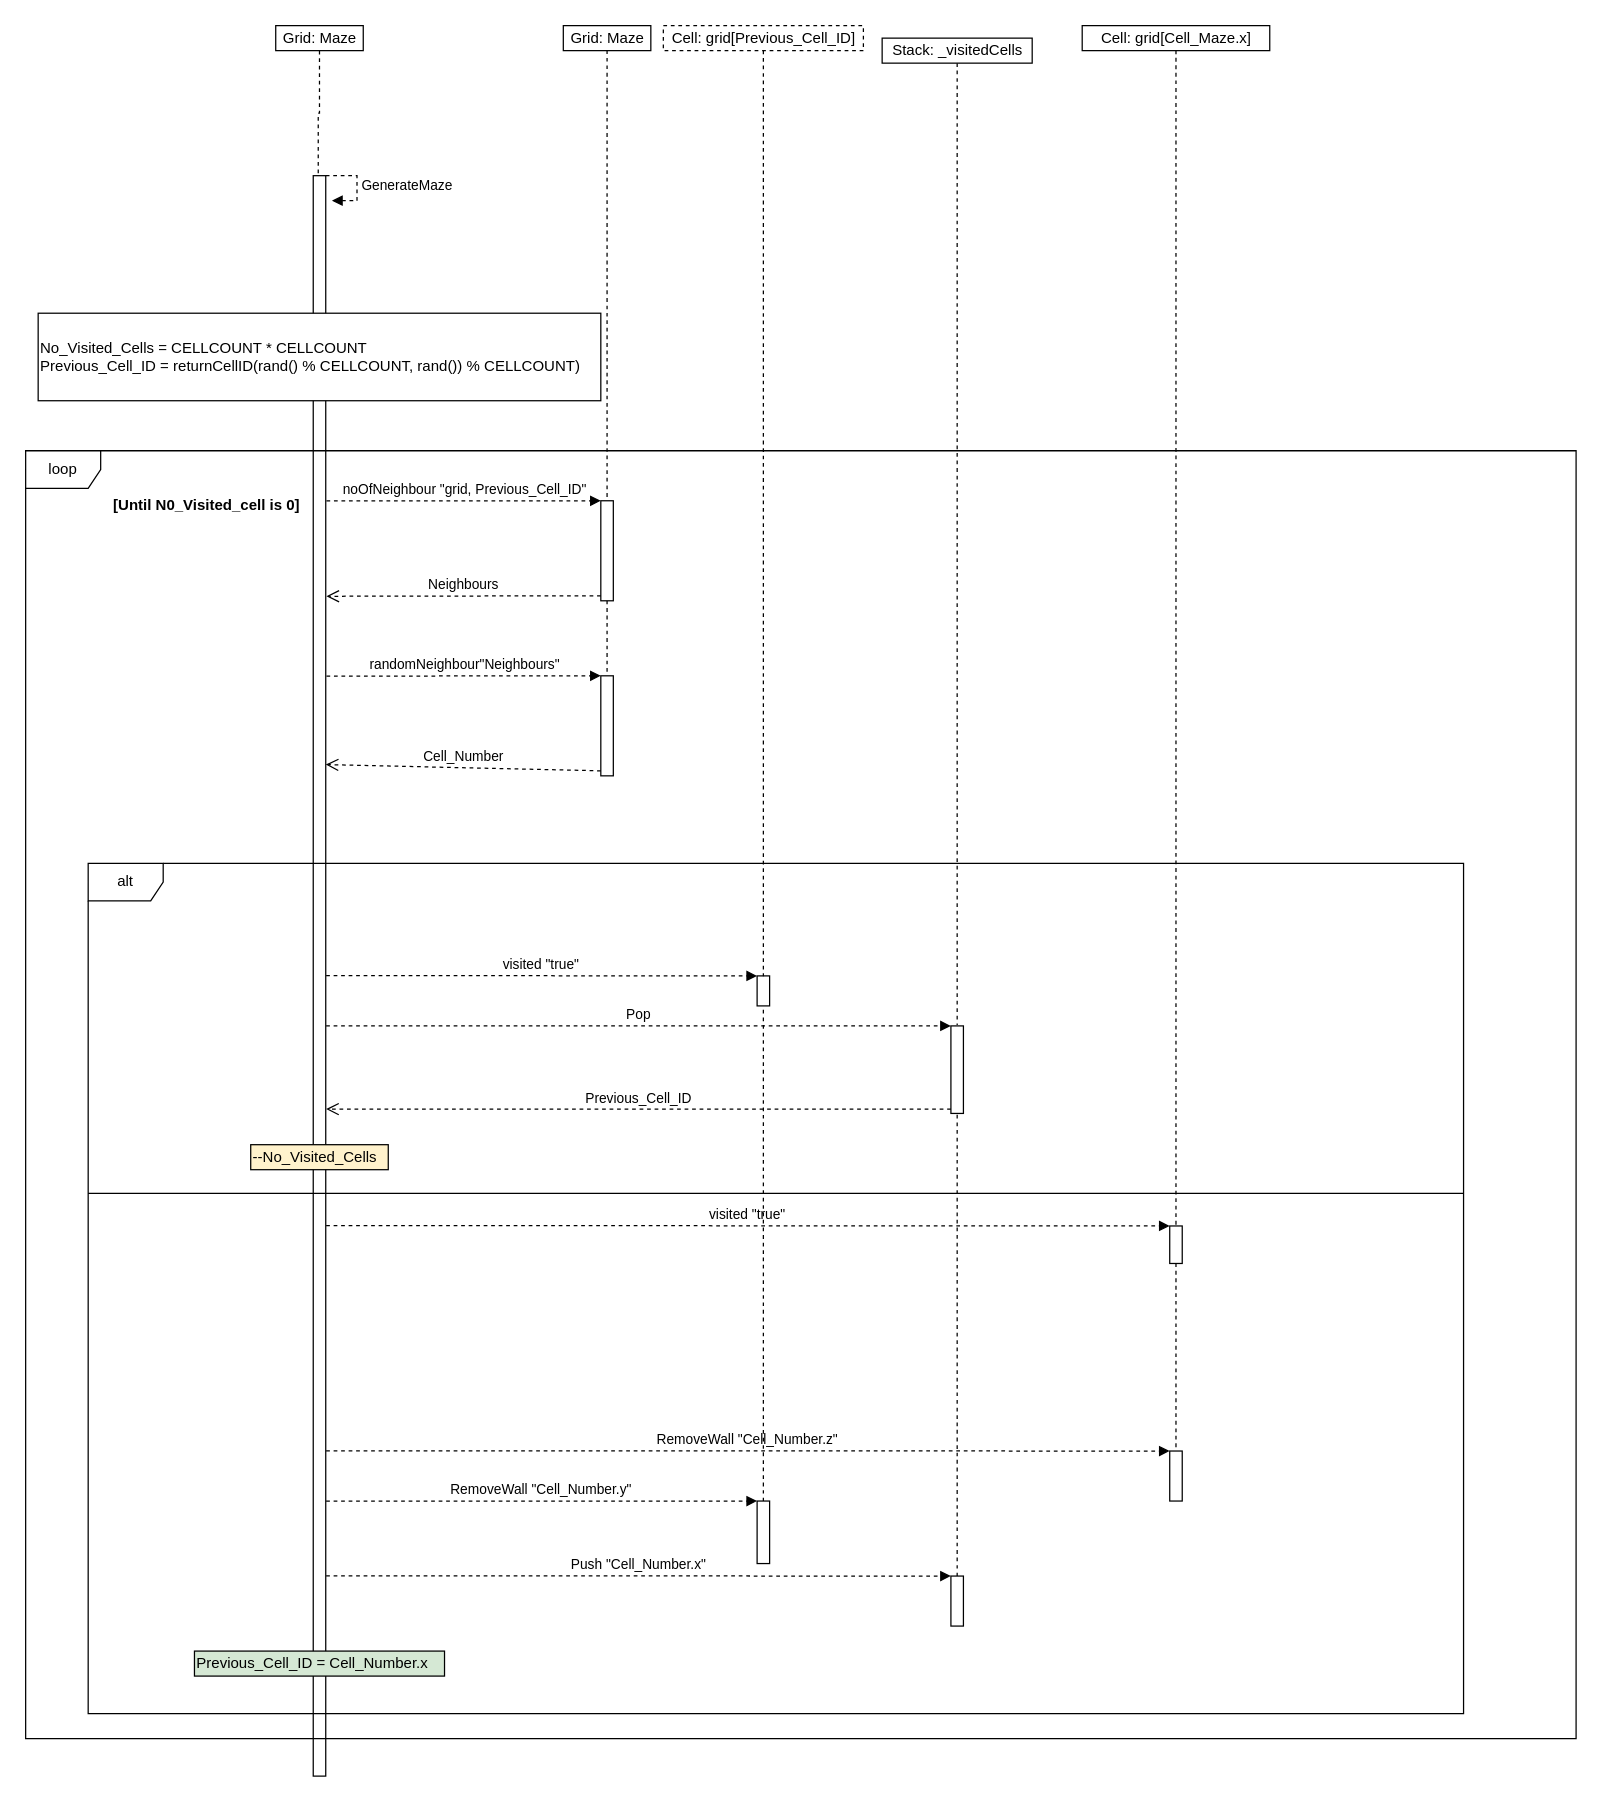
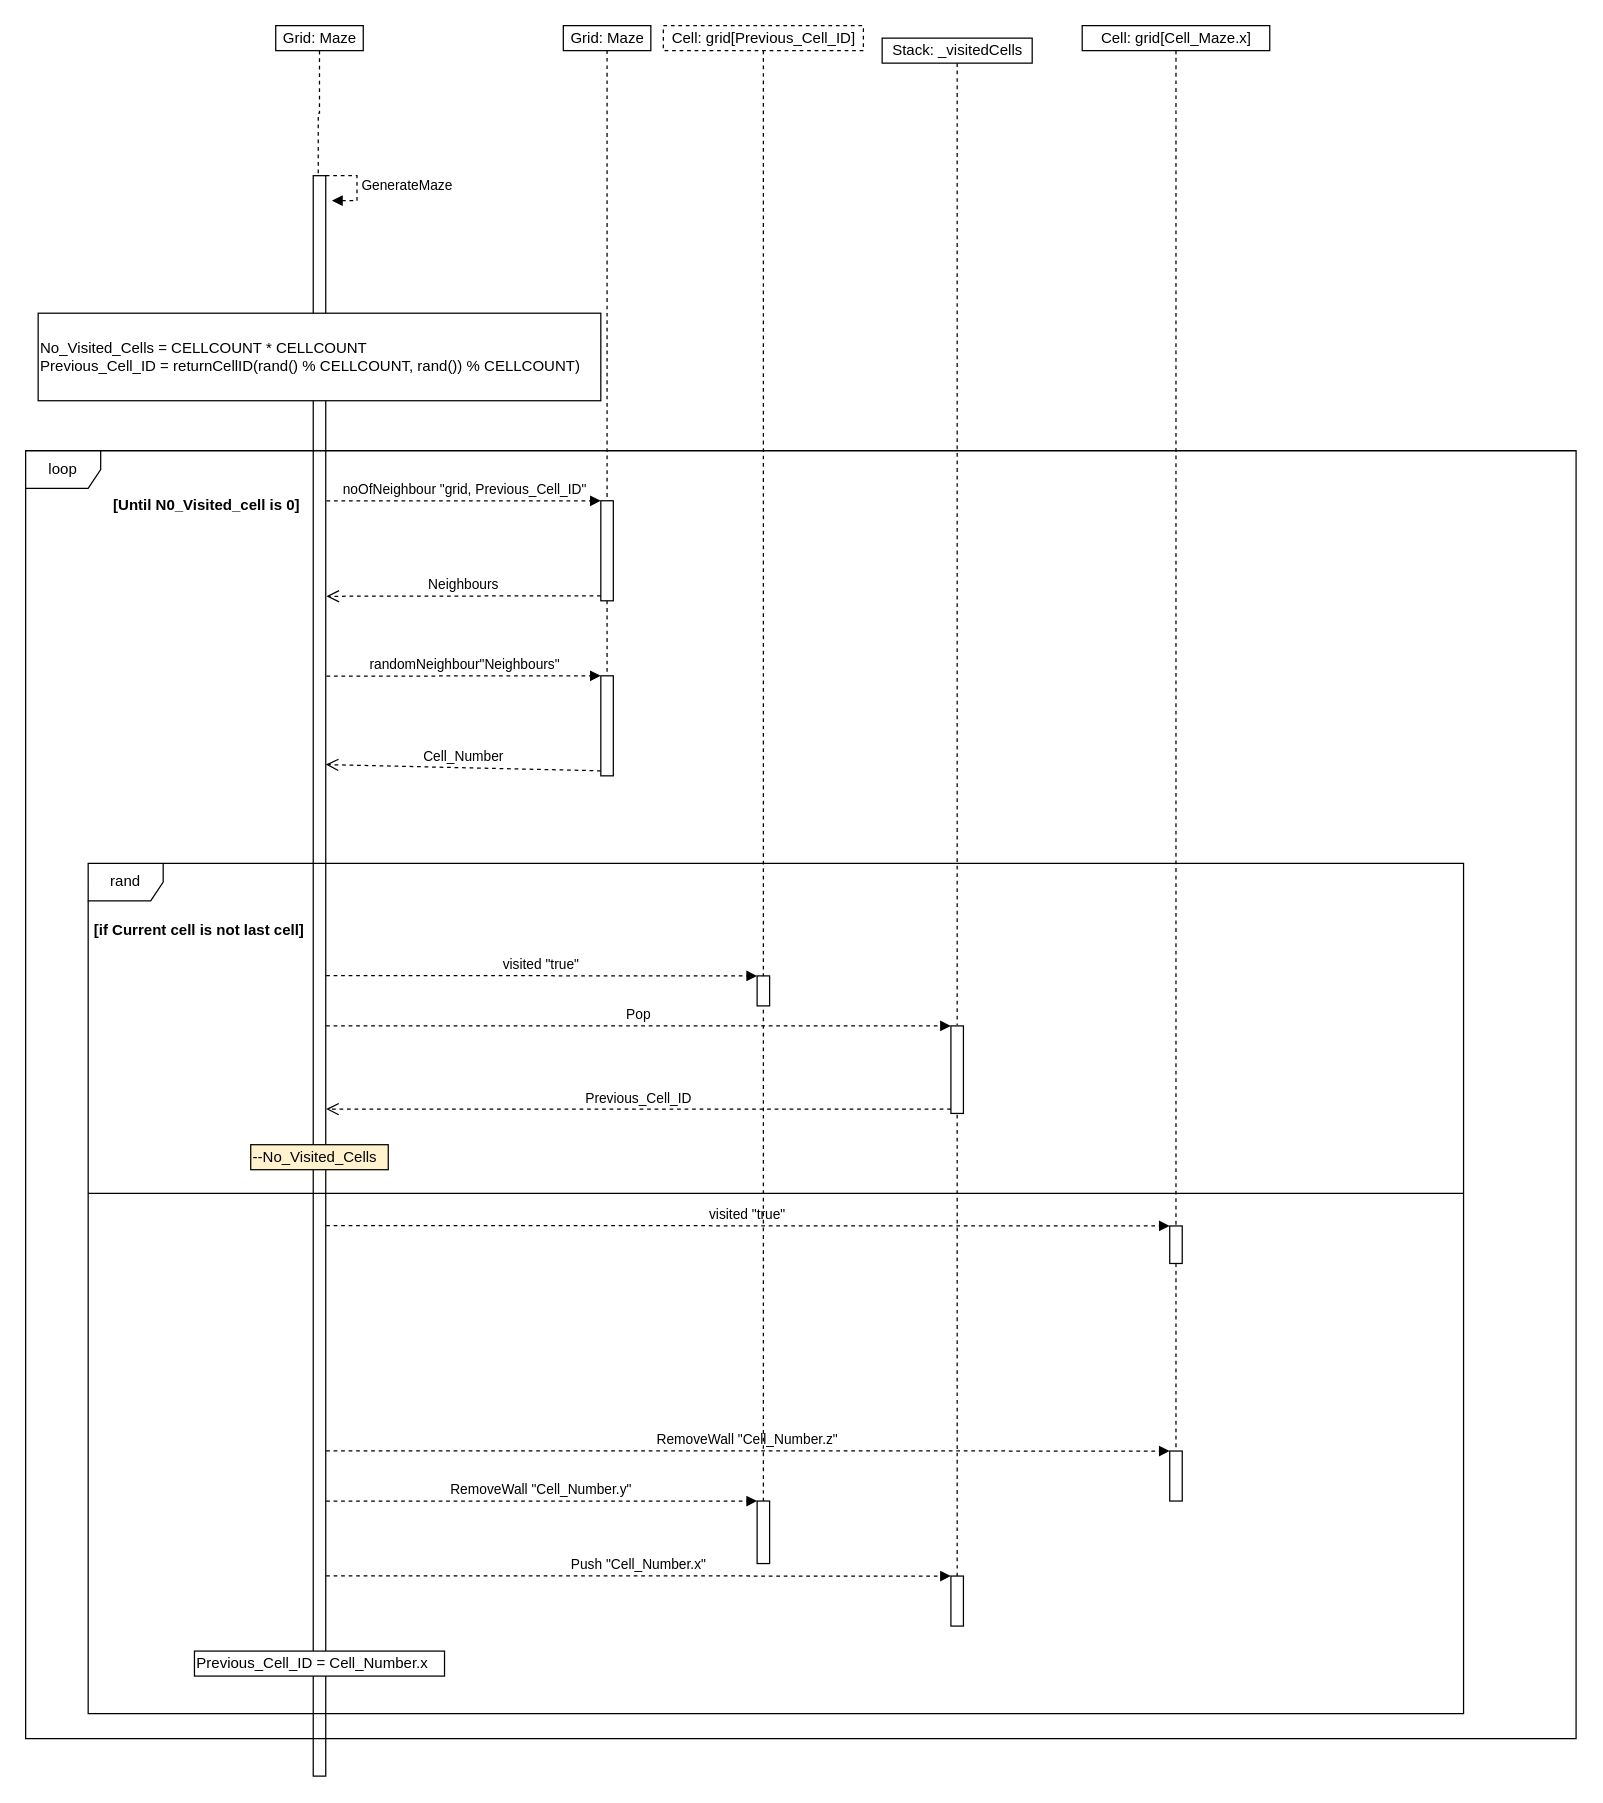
  <mxCell id="0" />
  <mxCell id="1" parent="0" />
  <mxCell id="2" value="" style="html=1;points=[];perimeter=orthogonalPerimeter;" vertex="1" parent="1"><mxGeometry x="250" y="140" width="10" height="1280" as="geometry" /></mxCell>
  <mxCell id="3" style="edgeStyle=orthogonalEdgeStyle;rounded=0;orthogonalLoop=1;jettySize=auto;html=1;exitX=0.5;exitY=1;exitDx=0;exitDy=0;entryX=0.4;entryY=0;entryDx=0;entryDy=0;entryPerimeter=0;endArrow=none;endFill=0;dashed=1;" edge="1" parent="1" source="20" target="2"><mxGeometry relative="1" as="geometry"><mxPoint x="255" y="70" as="sourcePoint" /></mxGeometry></mxCell>
  <mxCell id="4" value="loop" style="shape=umlFrame;whiteSpace=wrap;html=1;" vertex="1" parent="1"><mxGeometry x="20" y="360" width="1240" height="1030" as="geometry" /></mxCell>
  <mxCell id="5" value="[Until N0_Visited_cell is 0]" style="text;align=center;fontStyle=1;verticalAlign=middle;spacingLeft=3;spacingRight=3;strokeColor=none;rotatable=0;points=[[0,0.5],[1,0.5]];portConstraint=eastwest;" vertex="1" parent="1"><mxGeometry x="125" y="390" width="80" height="26" as="geometry" /></mxCell>
  <mxCell id="6" value="" style="edgeStyle=orthogonalEdgeStyle;curved=1;rounded=0;orthogonalLoop=1;jettySize=auto;html=1;dashed=1;startArrow=none;startFill=0;endArrow=none;endFill=0;" edge="1" parent="1" source="7" target="10"><mxGeometry relative="1" as="geometry" /></mxCell>
  <mxCell id="7" value="" style="html=1;points=[];perimeter=orthogonalPerimeter;resizeWidth=1;resizeHeight=1;" vertex="1" parent="1"><mxGeometry x="480" y="400" width="10" height="80" as="geometry" /></mxCell>
  <mxCell id="8" value="noOfNeighbour &quot;grid, Previous_Cell_ID&quot;" style="html=1;verticalAlign=bottom;endArrow=block;entryX=0;entryY=0;dashed=1;exitX=0.194;exitY=0.039;exitDx=0;exitDy=0;exitPerimeter=0;" edge="1" target="7" parent="1" source="4"><mxGeometry relative="1" as="geometry"><mxPoint x="260" y="660" as="sourcePoint" /></mxGeometry></mxCell>
  <mxCell id="9" value="Neighbours" style="html=1;verticalAlign=bottom;endArrow=open;dashed=1;endSize=8;exitX=0;exitY=0.95;entryX=0.194;entryY=0.113;entryDx=0;entryDy=0;entryPerimeter=0;" edge="1" source="7" parent="1" target="4"><mxGeometry relative="1" as="geometry"><mxPoint x="260" y="736" as="targetPoint" /></mxGeometry></mxCell>
  <mxCell id="10" value="" style="html=1;points=[];perimeter=orthogonalPerimeter;" vertex="1" parent="1"><mxGeometry x="480" y="540" width="10" height="80" as="geometry" /></mxCell>
  <mxCell id="11" value="randomNeighbour&quot;Neighbours&quot;" style="html=1;verticalAlign=bottom;endArrow=block;entryX=0;entryY=0;dashed=1;exitX=0.194;exitY=0.175;exitDx=0;exitDy=0;exitPerimeter=0;" edge="1" target="10" parent="1" source="4"><mxGeometry relative="1" as="geometry"><mxPoint x="260" y="805" as="sourcePoint" /></mxGeometry></mxCell>
  <mxCell id="12" value="Cell_Number" style="html=1;verticalAlign=bottom;endArrow=open;dashed=1;endSize=8;exitX=0;exitY=0.95;" edge="1" source="10" parent="1"><mxGeometry relative="1" as="geometry"><mxPoint x="260" y="611" as="targetPoint" /></mxGeometry></mxCell>
- <mxCell id="13" value="alt" style="shape=umlFrame;whiteSpace=wrap;html=1;" vertex="1" parent="1"><mxGeometry y="690" width="1100" height="680" as="geometry" x="70" /></mxCell>
+ <mxCell id="13" value="rand" style="shape=umlFrame;whiteSpace=wrap;html=1;" vertex="1" parent="1"><mxGeometry y="690" width="1100" height="680" as="geometry" x="70" /></mxCell>
  <mxCell id="14" value="" style="line;strokeWidth=1;fillColor=none;align=left;verticalAlign=middle;spacingTop=-1;spacingLeft=3;spacingRight=3;rotatable=0;labelPosition=right;points=[];portConstraint=eastwest;" vertex="1" parent="1"><mxGeometry y="950" width="1100" height="8" as="geometry" x="70" /></mxCell>
+ <mxCell id="15" value="[if Current cell is not last cell]" style="text;align=left;fontStyle=1;verticalAlign=middle;spacingLeft=3;spacingRight=3;strokeColor=none;rotatable=0;points=[[0,0.5],[1,0.5]];portConstraint=eastwest;" vertex="1" parent="1"><mxGeometry y="730" width="80" height="26" as="geometry" x="70" /></mxCell>
  <mxCell id="16" value="" style="html=1;points=[];perimeter=orthogonalPerimeter;align=left;" vertex="1" parent="1"><mxGeometry x="605" y="780" width="10" height="24" as="geometry" /></mxCell>
  <mxCell id="17" value="visited &quot;true&quot;" style="html=1;verticalAlign=bottom;startArrow=none;endArrow=block;startSize=8;dashed=1;startFill=0;exitX=0.173;exitY=0.132;exitDx=0;exitDy=0;exitPerimeter=0;" edge="1" target="16" parent="1" source="13"><mxGeometry relative="1" as="geometry"><mxPoint x="260" y="500" as="sourcePoint" /></mxGeometry></mxCell>
  <mxCell id="18" style="edgeStyle=orthogonalEdgeStyle;curved=1;rounded=0;orthogonalLoop=1;jettySize=auto;html=1;exitX=0.5;exitY=1;exitDx=0;exitDy=0;entryX=0.5;entryY=0.01;entryDx=0;entryDy=0;entryPerimeter=0;dashed=1;startArrow=none;startFill=0;endArrow=none;endFill=0;" edge="1" parent="1" source="19" target="16"><mxGeometry relative="1" as="geometry" /></mxCell>
  <mxCell id="19" value="Cell: grid[Previous_Cell_ID]" style="html=1;autosize=1;dashed=1;" vertex="1" parent="1"><mxGeometry x="530" width="160" height="20" as="geometry" y="20" /></mxCell>
  <mxCell id="20" value="Grid: Maze" style="html=1;autosize=1;" vertex="1" parent="1"><mxGeometry x="220" width="70" height="20" as="geometry" y="20" /></mxCell>
  <mxCell id="21" style="edgeStyle=orthogonalEdgeStyle;curved=1;rounded=0;orthogonalLoop=1;jettySize=auto;html=1;exitX=0.5;exitY=1;exitDx=0;exitDy=0;entryX=0.5;entryY=-0.01;entryDx=0;entryDy=0;entryPerimeter=0;dashed=1;startArrow=none;startFill=0;endArrow=none;endFill=0;" edge="1" parent="1" source="22" target="23"><mxGeometry relative="1" as="geometry" /></mxCell>
  <mxCell id="22" value="Stack: _visitedCells" style="html=1;autosize=1;" vertex="1" parent="1"><mxGeometry x="705" y="30" width="120" height="20" as="geometry" /></mxCell>
  <mxCell id="23" value="" style="html=1;points=[];perimeter=orthogonalPerimeter;align=left;" vertex="1" parent="1"><mxGeometry x="760" y="820" width="10" height="70" as="geometry" /></mxCell>
  <mxCell id="24" value="Pop" style="html=1;verticalAlign=bottom;endArrow=block;entryX=0;entryY=0;dashed=1;exitX=0.173;exitY=0.191;exitDx=0;exitDy=0;exitPerimeter=0;" edge="1" target="23" parent="1" source="13"><mxGeometry relative="1" as="geometry"><mxPoint x="260" y="550" as="sourcePoint" /></mxGeometry></mxCell>
  <mxCell id="25" value="Previous_Cell_ID" style="html=1;verticalAlign=bottom;endArrow=open;dashed=1;endSize=8;exitX=0;exitY=0.95;entryX=0.173;entryY=0.289;entryDx=0;entryDy=0;entryPerimeter=0;" edge="1" source="23" parent="1" target="13"><mxGeometry relative="1" as="geometry"><mxPoint x="260" y="1187" as="targetPoint" /></mxGeometry></mxCell>
  <mxCell id="26" style="edgeStyle=orthogonalEdgeStyle;curved=1;rounded=0;orthogonalLoop=1;jettySize=auto;html=1;exitX=0.5;exitY=1;exitDx=0;exitDy=0;entryX=0.5;entryY=0;entryDx=0;entryDy=0;entryPerimeter=0;dashed=1;startArrow=none;startFill=0;endArrow=none;endFill=0;" edge="1" parent="1" source="27" target="7"><mxGeometry relative="1" as="geometry" /></mxCell>
  <mxCell id="27" value="Grid: Maze" style="html=1;autosize=1;" vertex="1" parent="1"><mxGeometry x="450" width="70" height="20" as="geometry" y="20" /></mxCell>
  <mxCell id="28" value="GenerateMaze" style="edgeStyle=orthogonalEdgeStyle;html=1;align=left;spacingLeft=2;endArrow=block;rounded=0;entryX=1;entryY=0;dashed=1;" edge="1" parent="1"><mxGeometry relative="1" as="geometry"><mxPoint x="260" y="140" as="sourcePoint" /><Array as="points"><mxPoint x="285" y="140" /></Array><mxPoint x="265" y="160" as="targetPoint" /></mxGeometry></mxCell>
  <mxCell id="29" value="" style="edgeStyle=orthogonalEdgeStyle;curved=1;rounded=0;orthogonalLoop=1;jettySize=auto;html=1;dashed=1;startArrow=none;startFill=0;endArrow=none;endFill=0;" edge="1" parent="1" source="30" target="35"><mxGeometry relative="1" as="geometry" /></mxCell>
  <mxCell id="30" value="" style="html=1;points=[];perimeter=orthogonalPerimeter;align=left;" vertex="1" parent="1"><mxGeometry x="935" y="980" width="10" height="30" as="geometry" /></mxCell>
  <mxCell id="31" value="visited &quot;true&quot;" style="html=1;verticalAlign=bottom;startArrow=none;endArrow=block;startSize=8;dashed=1;startFill=0;exitX=0.173;exitY=0.426;exitDx=0;exitDy=0;exitPerimeter=0;" edge="1" target="30" parent="1" source="13"><mxGeometry relative="1" as="geometry"><mxPoint x="260" y="1320" as="sourcePoint" /></mxGeometry></mxCell>
  <mxCell id="32" style="edgeStyle=orthogonalEdgeStyle;curved=1;rounded=0;orthogonalLoop=1;jettySize=auto;html=1;exitX=0.5;exitY=1;exitDx=0;exitDy=0;entryX=0.5;entryY=0.067;entryDx=0;entryDy=0;entryPerimeter=0;dashed=1;startArrow=none;startFill=0;endArrow=none;endFill=0;" edge="1" parent="1" source="33" target="30"><mxGeometry relative="1" as="geometry" /></mxCell>
  <mxCell id="33" value="Cell: grid[Cell_Maze.x]" style="html=1;autosize=1;" vertex="1" parent="1"><mxGeometry x="865" width="150" height="20" as="geometry" y="20" /></mxCell>
  <mxCell id="34" value="No_Visited_Cells = CELLCOUNT * CELLCOUNT&lt;br&gt;Previous_Cell_ID = returnCellID(rand() % CELLCOUNT, rand()) % CELLCOUNT)" style="rounded=0;whiteSpace=wrap;html=1;align=left;autosize=1;" vertex="1" parent="1"><mxGeometry x="30" y="250" width="450" height="70" as="geometry" /></mxCell>
  <mxCell id="35" value="" style="html=1;points=[];perimeter=orthogonalPerimeter;align=left;" vertex="1" parent="1"><mxGeometry x="935" y="1160" width="10" height="40" as="geometry" /></mxCell>
  <mxCell id="36" value="RemoveWall &quot;Cell_Number.z&quot;" style="html=1;verticalAlign=bottom;startArrow=none;endArrow=block;startSize=8;dashed=1;startFill=0;exitX=0.173;exitY=0.691;exitDx=0;exitDy=0;exitPerimeter=0;" edge="1" target="35" parent="1" source="13"><mxGeometry relative="1" as="geometry"><mxPoint x="260" y="1380" as="sourcePoint" /></mxGeometry></mxCell>
  <mxCell id="37" style="edgeStyle=orthogonalEdgeStyle;curved=1;rounded=0;orthogonalLoop=1;jettySize=auto;html=1;dashed=1;startArrow=none;startFill=0;endArrow=none;endFill=0;" edge="1" parent="1" source="38" target="16"><mxGeometry relative="1" as="geometry" /></mxCell>
  <mxCell id="38" value="" style="html=1;points=[];perimeter=orthogonalPerimeter;align=left;" vertex="1" parent="1"><mxGeometry x="605" y="1200" width="10" height="50" as="geometry" /></mxCell>
  <mxCell id="39" value="RemoveWall &quot;Cell_Number.y&quot;" style="html=1;verticalAlign=bottom;startArrow=none;endArrow=block;startSize=8;dashed=1;startFill=0;exitX=0.173;exitY=0.75;exitDx=0;exitDy=0;exitPerimeter=0;" edge="1" target="38" parent="1" source="13"><mxGeometry relative="1" as="geometry"><mxPoint x="260" y="1430" as="sourcePoint" /></mxGeometry></mxCell>
  <mxCell id="40" style="edgeStyle=orthogonalEdgeStyle;curved=1;rounded=0;orthogonalLoop=1;jettySize=auto;html=1;dashed=1;startArrow=none;startFill=0;endArrow=none;endFill=0;" edge="1" parent="1" source="41" target="23"><mxGeometry relative="1" as="geometry" /></mxCell>
  <mxCell id="41" value="" style="html=1;points=[];perimeter=orthogonalPerimeter;align=left;" vertex="1" parent="1"><mxGeometry x="760" y="1260" width="10" height="40" as="geometry" /></mxCell>
  <mxCell id="42" value="Push &quot;Cell_Number.x&quot;" style="html=1;verticalAlign=bottom;startArrow=none;endArrow=block;startSize=8;dashed=1;startFill=0;exitX=0.173;exitY=0.838;exitDx=0;exitDy=0;exitPerimeter=0;" edge="1" target="41" parent="1" source="13"><mxGeometry relative="1" as="geometry"><mxPoint x="260" y="1490" as="sourcePoint" /></mxGeometry></mxCell>
- <mxCell id="43" value="Previous_Cell_ID = Cell_Number.x" style="rounded=0;whiteSpace=wrap;html=1;align=left;autosize=1;fillColor=#d5e8d4;" vertex="1" parent="1"><mxGeometry x="155" y="1320" width="200" height="20" as="geometry" /></mxCell>
+ <mxCell id="43" value="Previous_Cell_ID = Cell_Number.x" style="rounded=0;whiteSpace=wrap;html=1;align=left;autosize=1;" vertex="1" parent="1"><mxGeometry x="155" y="1320" width="200" height="20" as="geometry" /></mxCell>
  <mxCell id="44" value="--No_Visited_Cells" style="rounded=0;whiteSpace=wrap;html=1;align=left;autosize=1;fillColor=#fff2cc;" vertex="1" parent="1"><mxGeometry x="200" y="915" width="110" height="20" as="geometry" /></mxCell>
